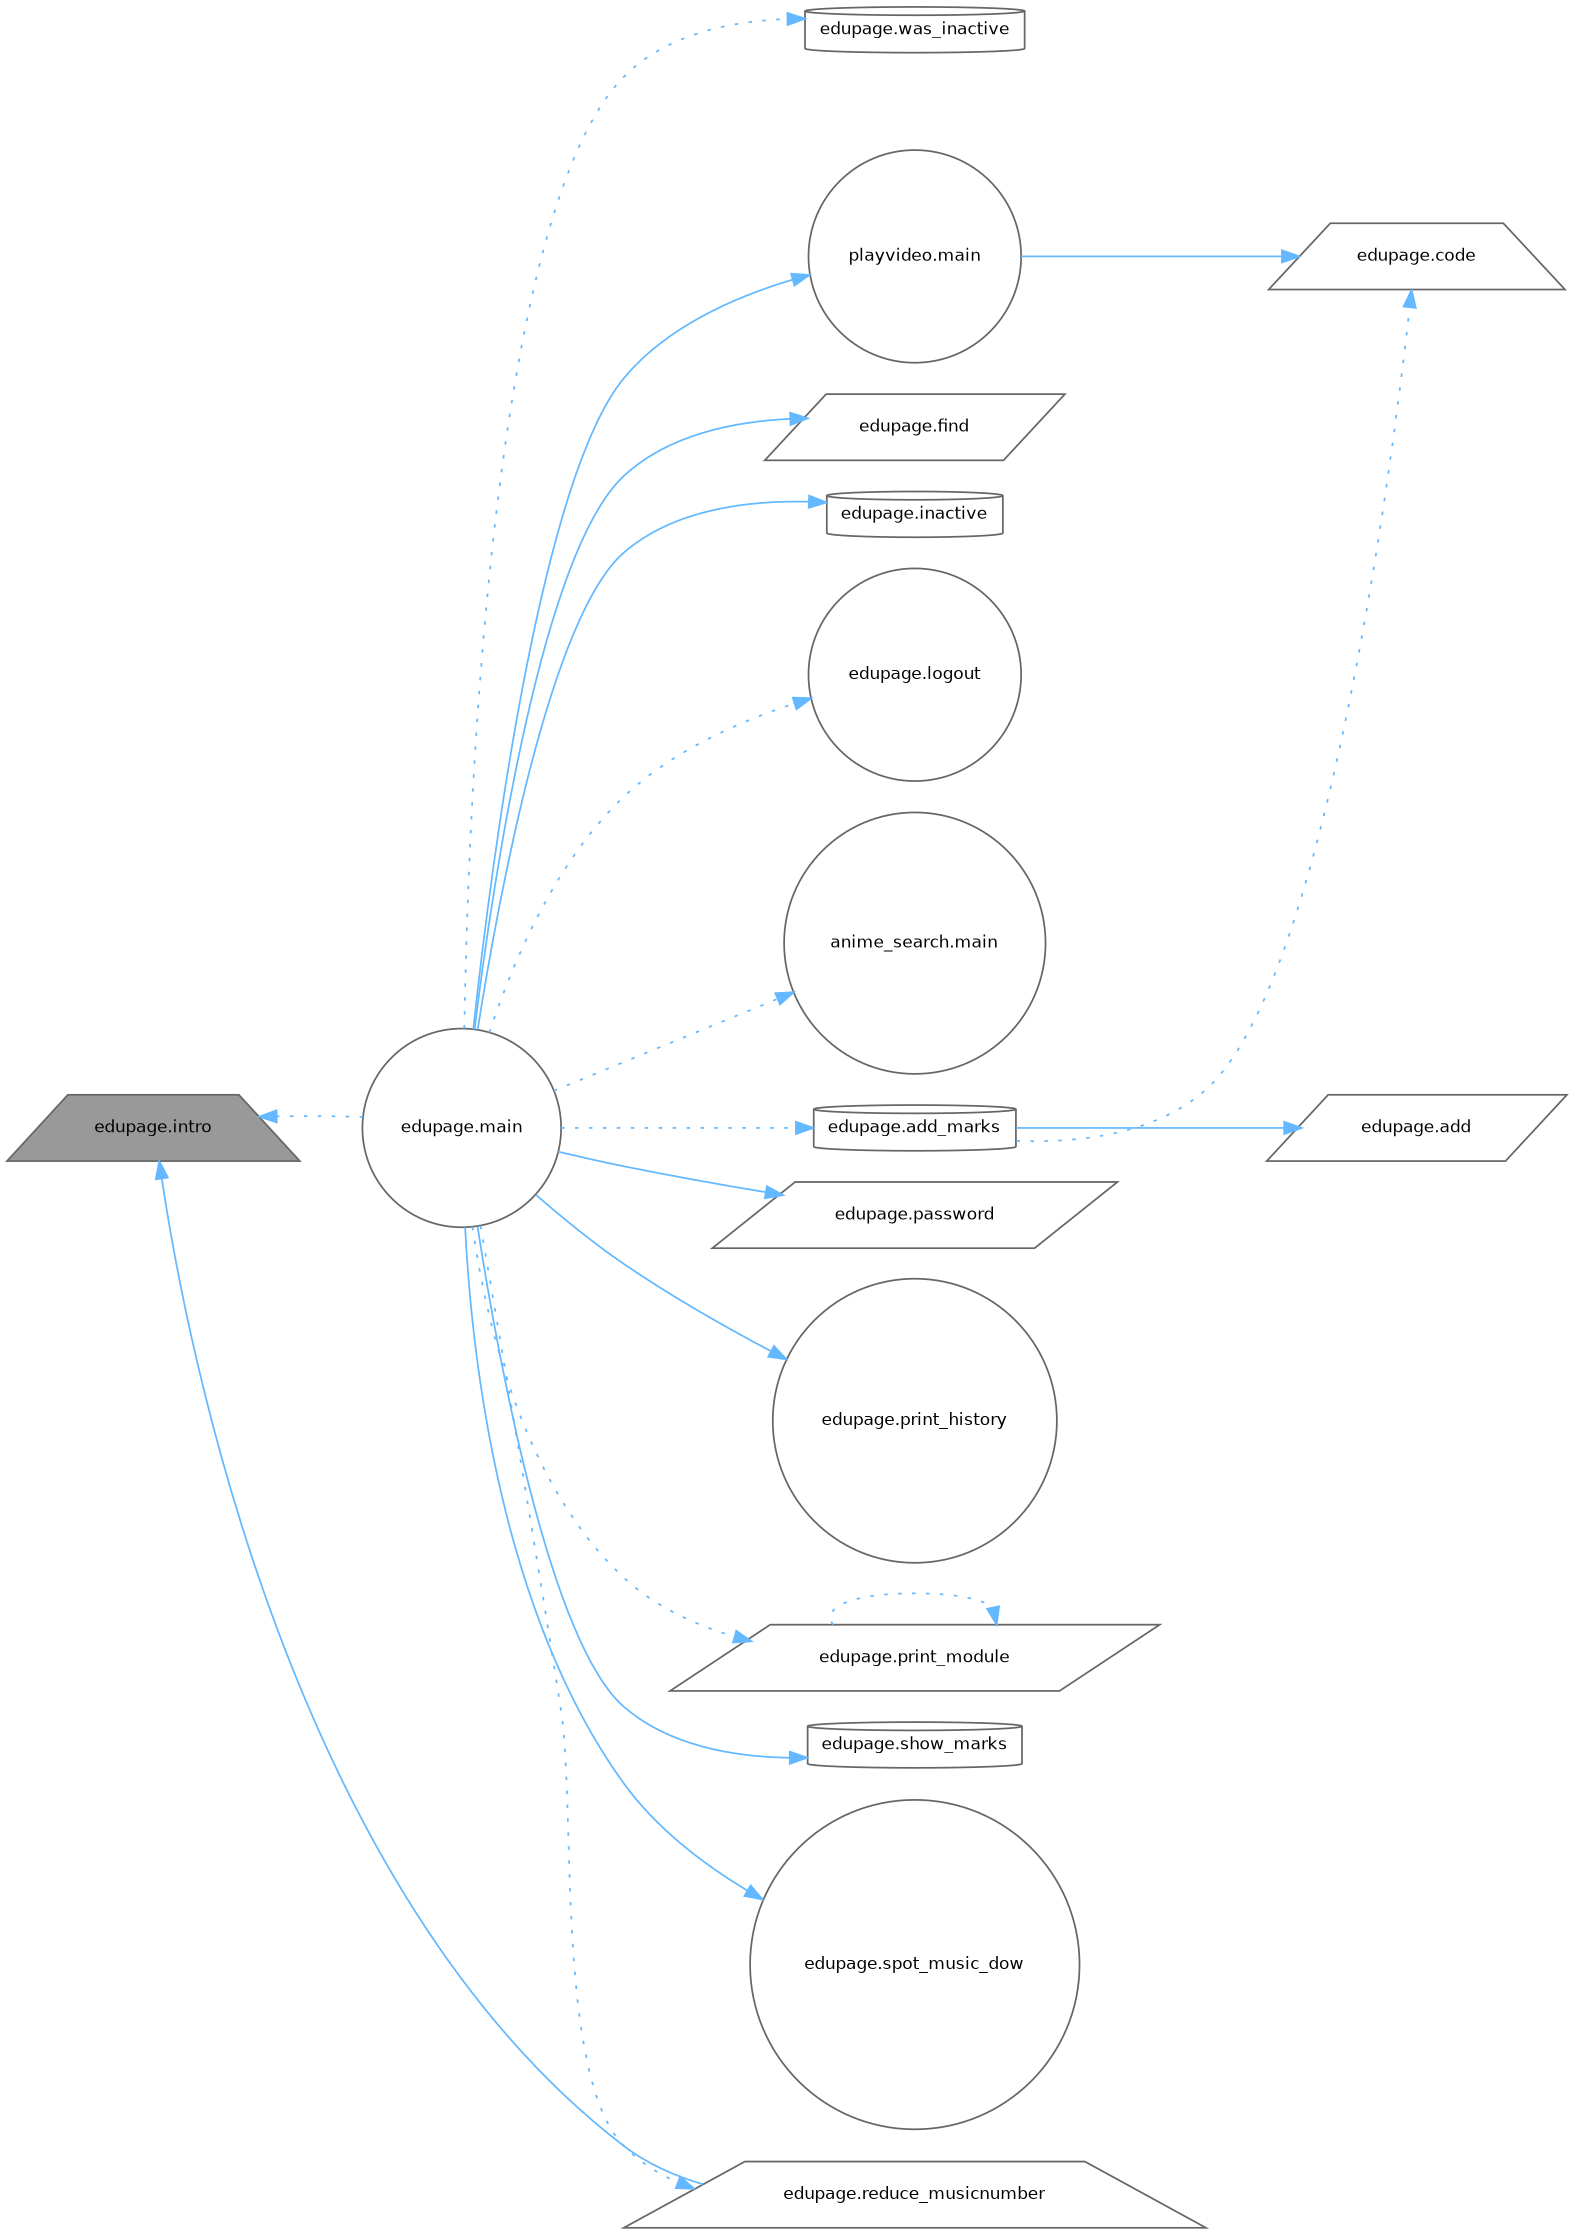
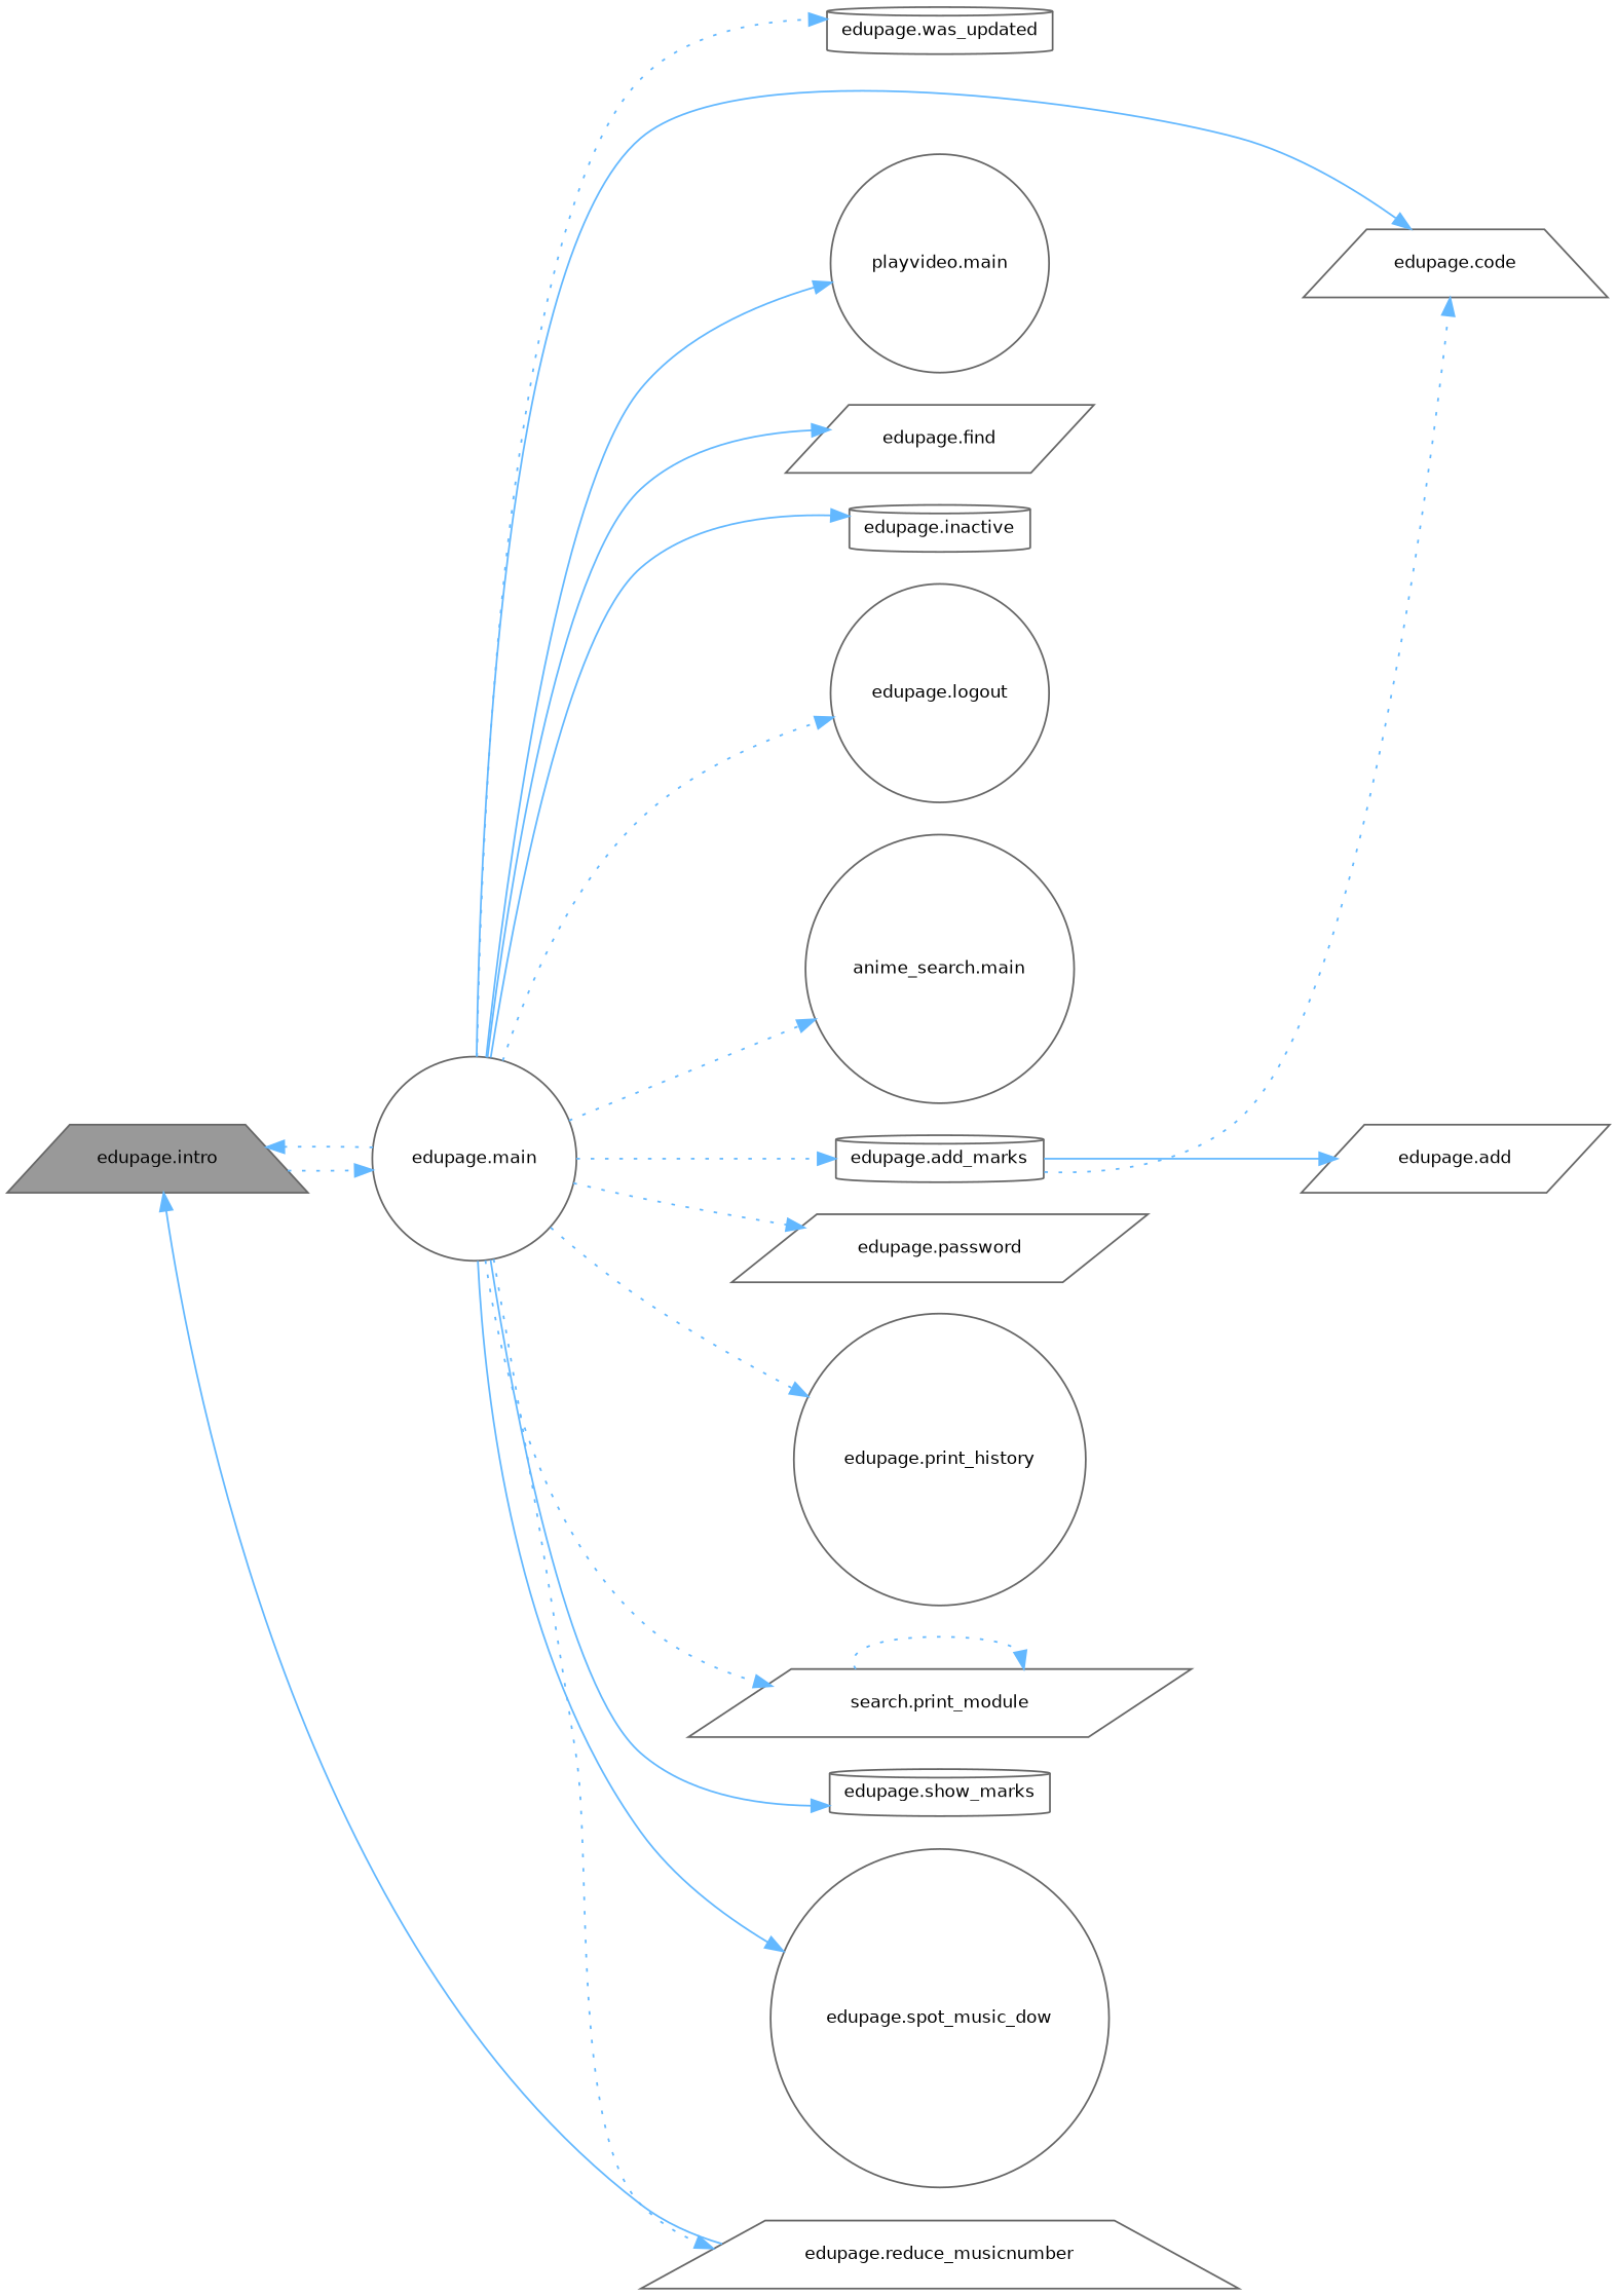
  digraph {
    rankdir=LR
    node [color=grey40 fillcolor=white fontname=Helvetica fontsize=10 shape=circle style=filled]
    edge [color=steelblue1 fontname=Helvetica fontsize=10 labelfontname=Helvetica labelfontsize=10 style=dotted]
    n1 [color=gray40 fillcolor=grey60 fontcolor=black height=0.2 label="edupage.intro" shape=trapezium width=0.4]
    n2 [height=0.2 label="edupage.main" width=0.4]
    n3 [height=0.2 label="edupage.add_marks" shape=cylinder width=0.4]
    n4 [height=0.2 label="edupage.code" shape=trapezium width=0.4]
    n5 [height=0.2 label="edupage.find" shape=parallelogram width=0.4]
    n6 [height=0.2 label="edupage.inactive" shape=cylinder width=0.4]
    n7 [height=0.2 label="edupage.logout" width=0.4]
    n8 [height=0.2 label="anime_search.main" width=0.4]
    n9 [height=0.2 label="playvideo.main" width=0.4]
    n10 [height=0.2 label="edupage.password" shape=parallelogram width=0.4]
    n11 [height=0.2 label="edupage.print_history" width=0.4]
-   n12 [height=0.2 label="edupage.print_module" shape=parallelogram width=0.4]
+   n12 [height=0.2 label="search.print_module" shape=parallelogram width=0.4]
    n13 [height=0.2 label="edupage.reduce_musicnumber" shape=trapezium width=0.4]
    n14 [height=0.2 label="edupage.show_marks" shape=cylinder width=0.4]
    n15 [height=0.2 label="edupage.spot_music_dow" width=0.4]
-   n16 [height=0.2 label="edupage.was_inactive" shape=cylinder width=0.4]
+   n16 [height=0.2 label="edupage.was_updated" shape=cylinder width=0.4]
    n17 [height=0.2 label="edupage.add" shape=parallelogram width=0.4]
+   n1 -> n2
    n2 -> n1
    n2 -> n3
-   n9 -> n4 [style=solid]
+   n2 -> n4 [style=solid]
    n2 -> n5 [style=solid]
    n2 -> n6 [style=solid]
    n2 -> n7
    n2 -> n8
    n2 -> n9 [style=solid]
-   n2 -> n10 [style=solid]
-   n2 -> n11 [style=solid]
+   n2 -> n10
+   n2 -> n11
    n2 -> n12
    n2 -> n13
    n2 -> n14 [style=solid]
    n2 -> n15 [style=solid]
    n2 -> n16
    n3 -> n4
    n3 -> n17 [style=solid]
    n12 -> n12
    n13 -> n1 [style=solid]
  }
